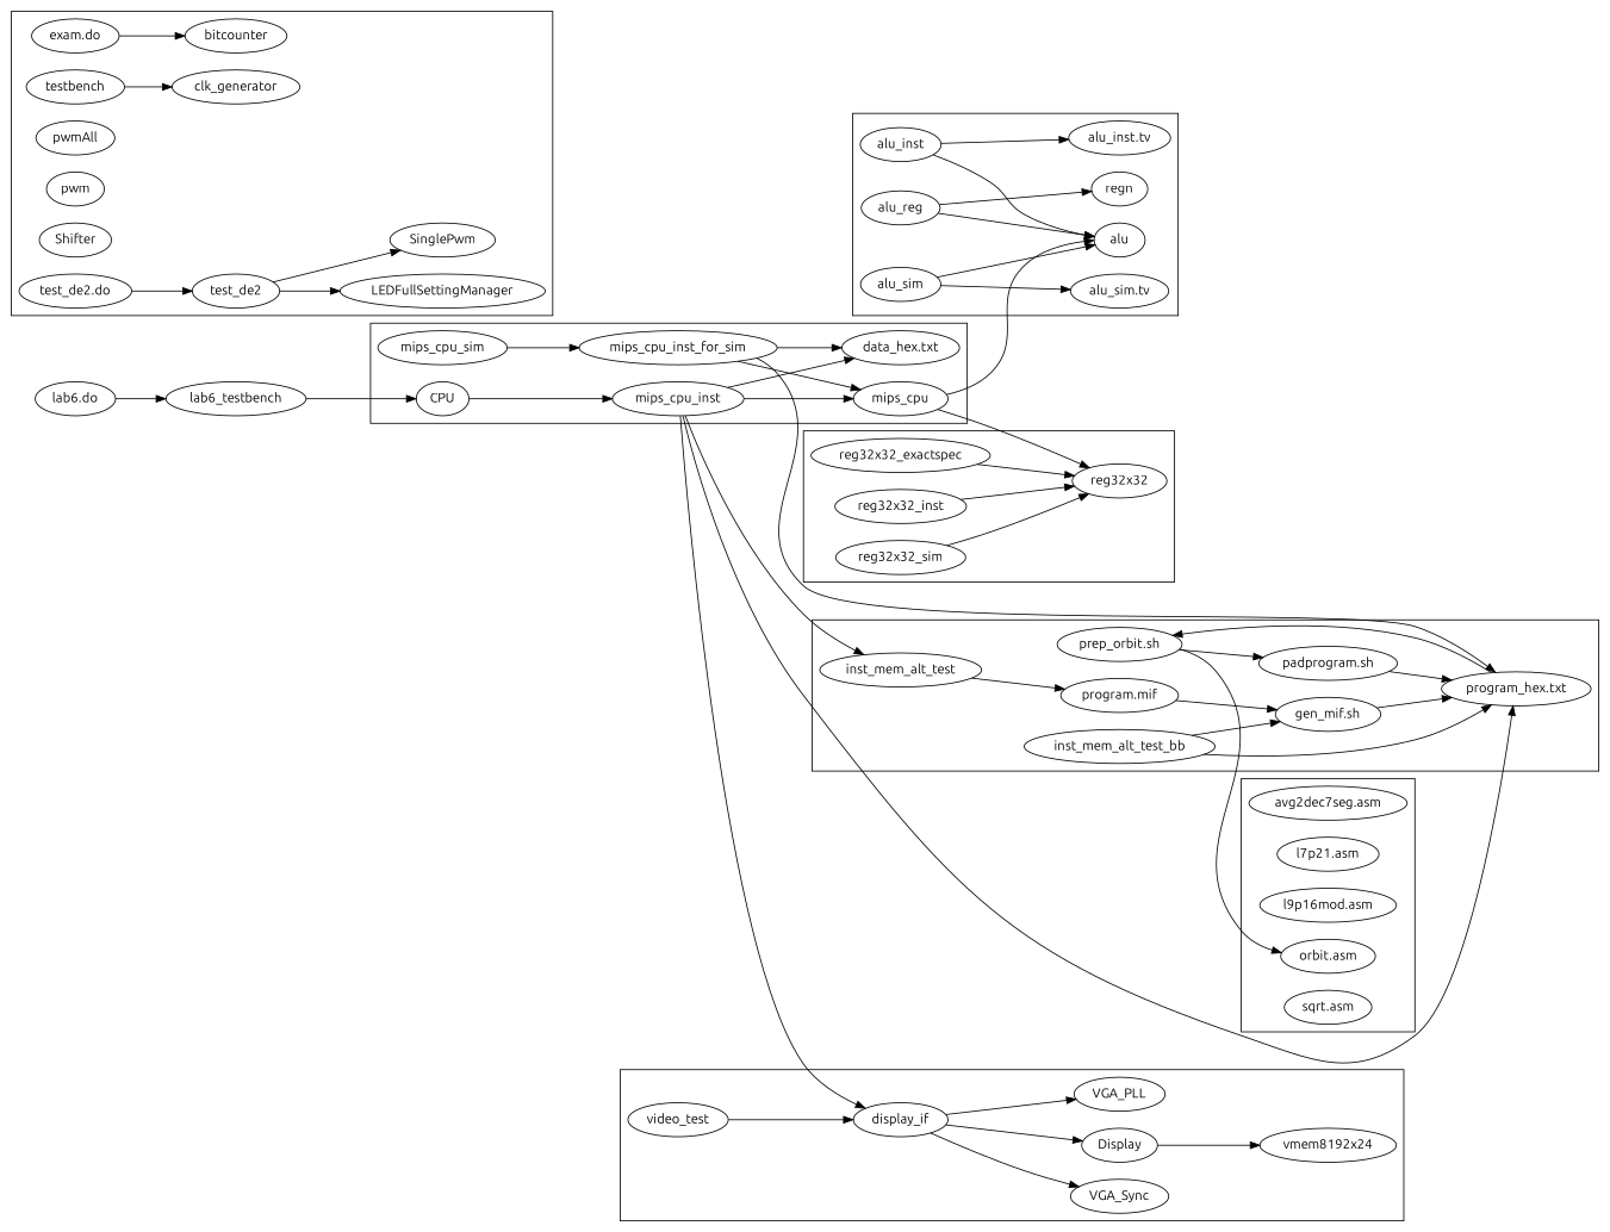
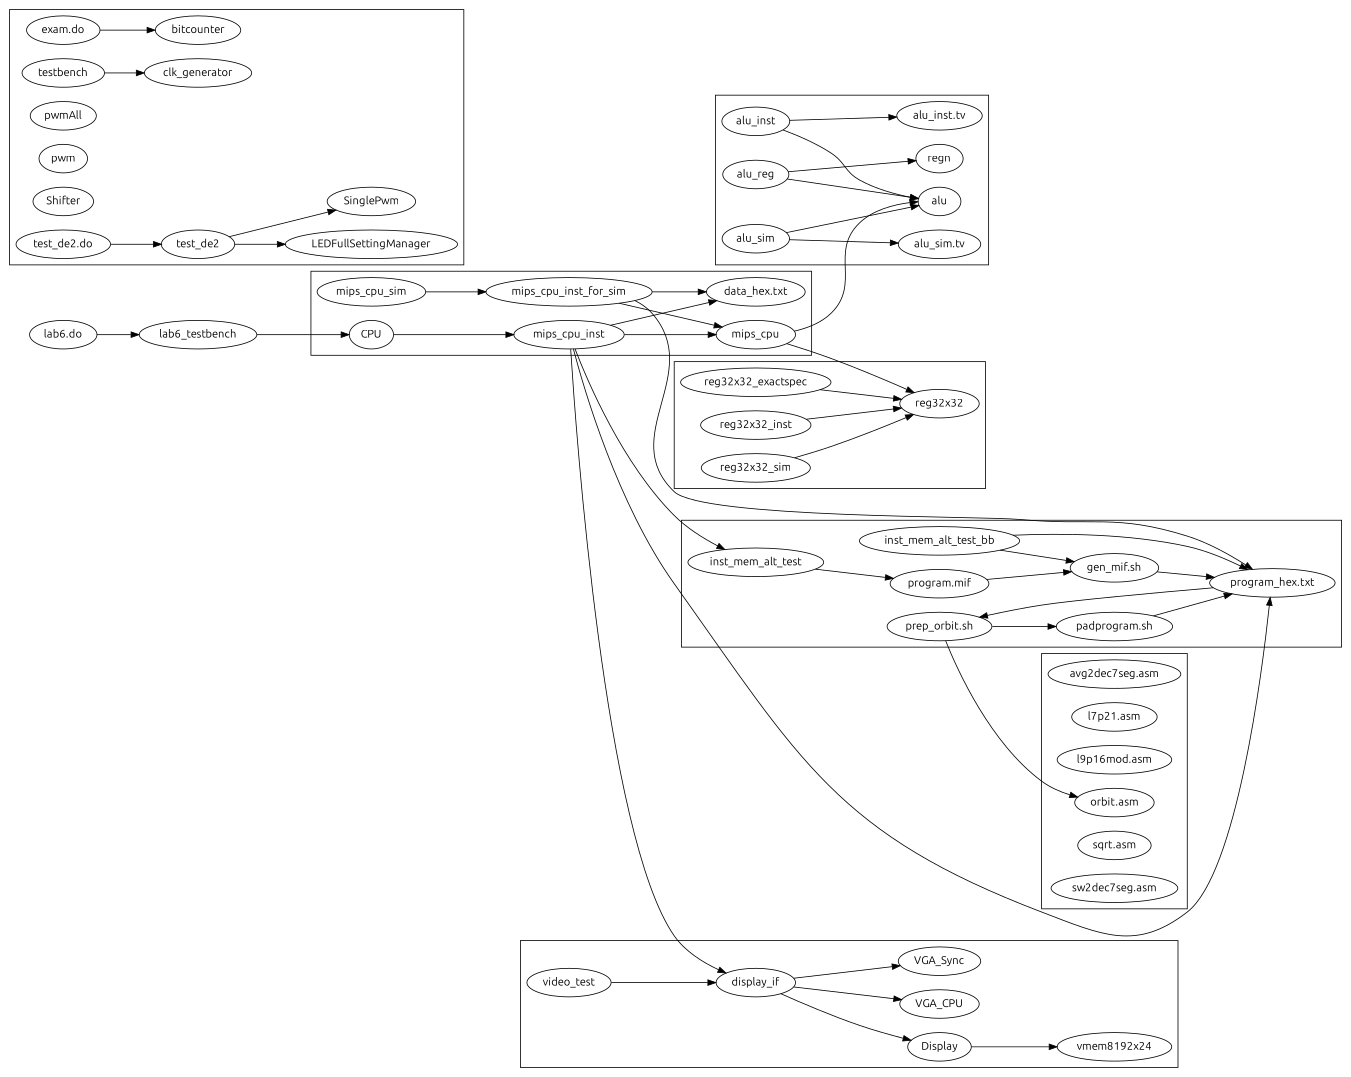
  digraph {
    fontname=Ubuntu
    rankdir=LR
    node [fontname=Ubuntu]
    edge [fontname=Ubuntu]
    mips_cpu
    CPU
    mips_cpu_inst
    mips_cpu_inst_for_sim
    "data_hex.txt"
    mips_cpu_sim
    "exam.do"
    bitcounter
    testbench
    clk_generator
    test_de2
    LEDFullSettingManager
    pwmAll
    pwm
    Shifter
    SinglePwm
    "test_de2.do"
    alu_inst
    alu_reg
    alu_sim
    alu
    "alu_inst.tv"
    "alu_sim.tv"
    regn
    reg32x32_exactspec
    reg32x32_inst
    reg32x32_sim
    reg32x32
    video_test
    display_if
    Display
-   VGA_PLL
+   VGA_PLL [label=VGA_CPU]
    VGA_Sync
    vmem8192x24
    "prep_orbit.sh"
    "program.mif"
    "gen_mif.sh"
    inst_mem_alt_test
    inst_mem_alt_test_bb
    "padprogram.sh"
    "program_hex.txt"
    "avg2dec7seg.asm"
    "l7p21.asm"
    "l9p16mod.asm"
    "orbit.asm"
    "sqrt.asm"
+   "sw2dec7seg.asm"
    lab6_testbench
    "lab6.do"
    subgraph cluster_1 {
      mips_cpu
      CPU
      mips_cpu_inst
      mips_cpu_inst_for_sim
      "data_hex.txt"
      mips_cpu_sim
    }
    subgraph cluster_2 {
      "exam.do"
      bitcounter
      testbench
      clk_generator
      test_de2
      LEDFullSettingManager
      pwmAll
      pwm
      Shifter
      SinglePwm
      "test_de2.do"
    }
    subgraph cluster_3 {
      alu_inst
      alu_reg
      alu_sim
      alu
      "alu_inst.tv"
      "alu_sim.tv"
      regn
    }
    subgraph cluster_4 {
      reg32x32_exactspec
      reg32x32_inst
      reg32x32_sim
      reg32x32
    }
    subgraph cluster_5 {
      video_test
      display_if
      Display
      VGA_PLL
      VGA_Sync
      vmem8192x24
    }
    subgraph cluster_6 {
      "prep_orbit.sh"
      "program.mif"
      "gen_mif.sh"
      inst_mem_alt_test
      inst_mem_alt_test_bb
      "padprogram.sh"
      "program_hex.txt"
    }
    subgraph cluster_7 {
      "avg2dec7seg.asm"
      "l7p21.asm"
      "l9p16mod.asm"
      "orbit.asm"
      "sqrt.asm"
+     "sw2dec7seg.asm"
    }
    mips_cpu -> alu
    mips_cpu -> reg32x32
    CPU -> mips_cpu_inst
    mips_cpu_inst -> mips_cpu
    mips_cpu_inst -> "data_hex.txt"
    mips_cpu_inst -> display_if
    mips_cpu_inst -> inst_mem_alt_test
    mips_cpu_inst -> "program_hex.txt"
    mips_cpu_inst_for_sim -> mips_cpu
    mips_cpu_inst_for_sim -> "data_hex.txt"
    mips_cpu_inst_for_sim -> "program_hex.txt"
    mips_cpu_sim -> mips_cpu_inst_for_sim
    "exam.do" -> bitcounter
    testbench -> clk_generator
    test_de2 -> LEDFullSettingManager
    test_de2 -> SinglePwm
    "test_de2.do" -> test_de2
    alu_inst -> alu
    alu_inst -> "alu_inst.tv"
    alu_reg -> alu
    alu_reg -> regn
    alu_sim -> alu
    alu_sim -> "alu_sim.tv"
    reg32x32_exactspec -> reg32x32
    reg32x32_inst -> reg32x32
    reg32x32_sim -> reg32x32
    video_test -> display_if
    display_if -> Display
    display_if -> VGA_PLL
    display_if -> VGA_Sync
    Display -> vmem8192x24
    "prep_orbit.sh" -> "padprogram.sh"
    "prep_orbit.sh" -> "orbit.asm"
    "program.mif" -> "gen_mif.sh"
    "gen_mif.sh" -> "program_hex.txt"
    inst_mem_alt_test -> "program.mif"
    inst_mem_alt_test_bb -> "gen_mif.sh"
    inst_mem_alt_test_bb -> "program_hex.txt"
    "padprogram.sh" -> "program_hex.txt"
    "program_hex.txt" -> "prep_orbit.sh"
    lab6_testbench -> CPU
    "lab6.do" -> lab6_testbench
  }
